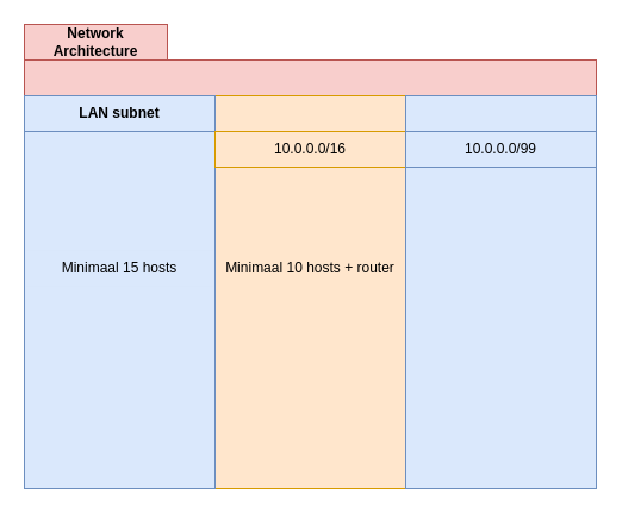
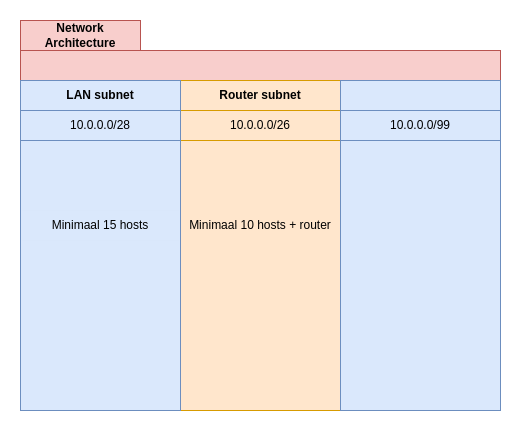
  <mxCell id="0" />
  <mxCell id="1" parent="0" />
  <mxCell id="2" value="" style="rounded=0;whiteSpace=wrap;html=1;fillColor=#ffe6cc;strokeColor=#d79b00;" vertex="1" parent="1"><mxGeometry x="180" y="110" width="160" height="300" as="geometry" /></mxCell>
  <mxCell id="3" value="" style="rounded=0;whiteSpace=wrap;html=1;fillColor=#dae8fc;strokeColor=#6c8ebf;" vertex="1" parent="1"><mxGeometry x="20" y="80" width="160" height="330" as="geometry" /></mxCell>
  <mxCell id="4" value="" style="rounded=0;whiteSpace=wrap;html=1;fillColor=#dae8fc;strokeColor=#6c8ebf;" vertex="1" parent="1"><mxGeometry x="340" y="80" width="160" height="330" as="geometry" /></mxCell>
  <mxCell id="5" value="" style="rounded=0;whiteSpace=wrap;html=1;" vertex="1" parent="1"><mxGeometry x="20" y="20" width="120" height="30" as="geometry" /></mxCell>
  <mxCell id="6" value="" style="rounded=0;whiteSpace=wrap;html=1;fillColor=#f8cecc;strokeColor=#b85450;" vertex="1" parent="1"><mxGeometry x="20" y="50" width="480" height="30" as="geometry" /></mxCell>
  <mxCell id="7" style="edgeStyle=orthogonalEdgeStyle;orthogonalLoop=1;jettySize=auto;html=1;exitX=0.5;exitY=1;exitDx=0;exitDy=0;fillColor=#dae8fc;strokeColor=#6c8ebf;" edge="1" parent="1"><mxGeometry relative="1" as="geometry"><mxPoint x="100" y="194" as="sourcePoint" /><mxPoint x="100" y="194" as="targetPoint" /></mxGeometry></mxCell>
  <mxCell id="8" value="" style="rounded=0;whiteSpace=wrap;html=1;fillColor=#dae8fc;strokeColor=#6c8ebf;" vertex="1" parent="1"><mxGeometry x="20" y="80" width="160" height="30" as="geometry" /></mxCell>
  <mxCell id="9" value="" style="rounded=0;whiteSpace=wrap;html=1;fillColor=#ffe6cc;strokeColor=#d79b00;" vertex="1" parent="1"><mxGeometry x="180" y="80" width="160" height="30" as="geometry" /></mxCell>
  <mxCell id="10" value="LAN subnet" style="text;html=1;strokeColor=#6c8ebf;fillColor=#dae8fc;align=center;verticalAlign=middle;whiteSpace=wrap;rounded=0;fontStyle=1" vertex="1" parent="1"><mxGeometry x="20" y="80" width="160" height="30" as="geometry" /></mxCell>
+ <mxCell id="11" value="Router subnet" style="text;html=1;strokeColor=none;fillColor=none;align=center;verticalAlign=middle;whiteSpace=wrap;rounded=0;fontStyle=1" vertex="1" parent="1"><mxGeometry x="180" y="80" width="160" height="30" as="geometry" /></mxCell>
  <mxCell id="12" value="" style="rounded=0;whiteSpace=wrap;html=1;fillColor=#dae8fc;strokeColor=#6c8ebf;" vertex="1" parent="1"><mxGeometry x="340" y="80" width="160" height="30" as="geometry" /></mxCell>
- <mxCell id="13" value="&lt;div&gt;10.0.0.0/16&lt;/div&gt;" style="text;html=1;strokeColor=#d79b00;fillColor=#ffe6cc;align=center;verticalAlign=middle;whiteSpace=wrap;rounded=0;" vertex="1" parent="1"><mxGeometry x="180" y="110" width="160" height="30" as="geometry" /></mxCell>
+ <mxCell id="13" value="&lt;div&gt;10.0.0.0/26&lt;/div&gt;" style="text;html=1;strokeColor=#d79b00;fillColor=#ffe6cc;align=center;verticalAlign=middle;whiteSpace=wrap;rounded=0;" vertex="1" parent="1"><mxGeometry x="180" y="110" width="160" height="30" as="geometry" /></mxCell>
+ <mxCell id="14" value="&lt;div&gt;10.0.0.0/28&lt;/div&gt;" style="text;html=1;strokeColor=#6c8ebf;fillColor=#dae8fc;align=center;verticalAlign=middle;whiteSpace=wrap;rounded=0;" vertex="1" parent="1"><mxGeometry x="20" y="110" width="160" height="30" as="geometry" /></mxCell>
  <mxCell id="15" value="Network Architecture" style="text;html=1;strokeColor=#b85450;fillColor=#f8cecc;align=center;verticalAlign=middle;whiteSpace=wrap;rounded=0;fontStyle=1" vertex="1" parent="1"><mxGeometry x="20" y="20" width="120" height="30" as="geometry" /></mxCell>
  <mxCell id="16" value="Minimaal 15 hosts" style="text;html=1;strokeColor=none;fillColor=#dae8fc;align=center;verticalAlign=middle;whiteSpace=wrap;rounded=0;" vertex="1" parent="1"><mxGeometry x="21" y="210" width="158" height="30" as="geometry" /></mxCell>
  <mxCell id="17" value="Minimaal 10 hosts + router" style="text;html=1;strokeColor=none;fillColor=none;align=center;verticalAlign=middle;whiteSpace=wrap;rounded=0;" vertex="1" parent="1"><mxGeometry x="180" y="210" width="160" height="30" as="geometry" /></mxCell>
  <mxCell id="18" value="&lt;div&gt;10.0.0.0/99&lt;/div&gt;" style="text;html=1;strokeColor=#6c8ebf;fillColor=#dae8fc;align=center;verticalAlign=middle;whiteSpace=wrap;rounded=0;" vertex="1" parent="1"><mxGeometry x="340" y="110" width="160" height="30" as="geometry" /></mxCell>
